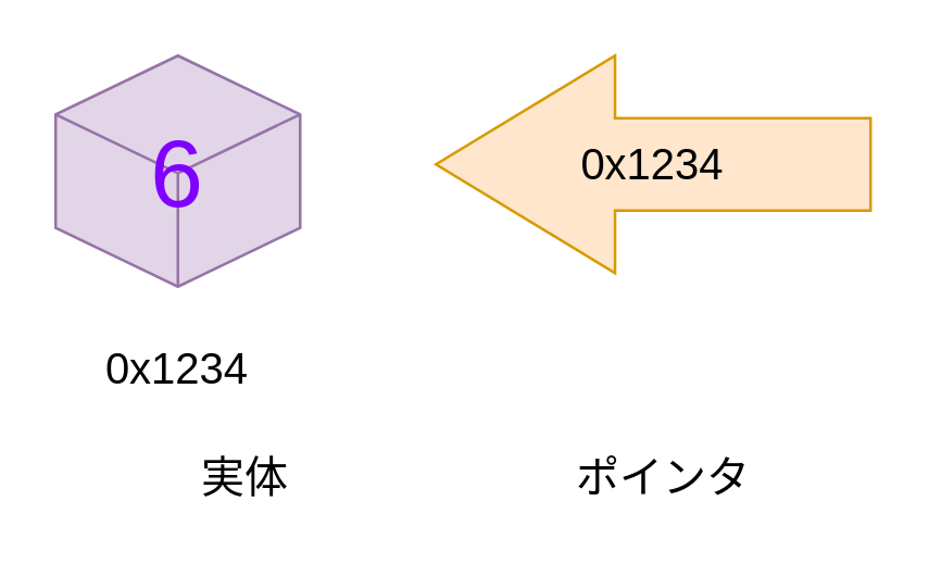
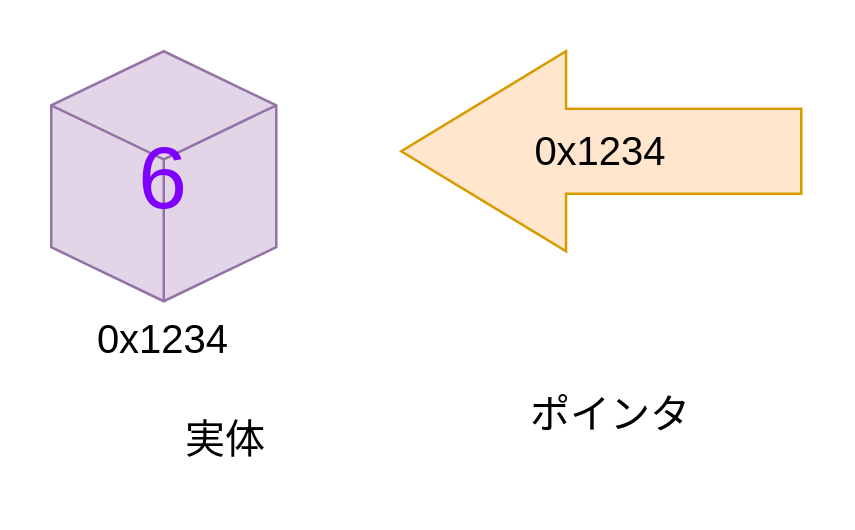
  <mxCell id="0" />
  <mxCell id="1" parent="0" />
- <mxCell id="2" value="&lt;font color=&quot;#7f00ff&quot; style=&quot;font-size: 35px;&quot;&gt;6&lt;/font&gt;" style="html=1;whiteSpace=wrap;shape=isoCube2;backgroundOutline=1;isoAngle=15;fillColor=#e1d5e7;strokeColor=#9673a6;" vertex="1" parent="1"><mxGeometry x="20" y="20" width="90" height="85" as="geometry" /></mxCell>
+ <mxCell id="2" value="&lt;font color=&quot;#7f00ff&quot; style=&quot;font-size: 35px;&quot;&gt;6&lt;/font&gt;" style="html=1;whiteSpace=wrap;shape=isoCube2;backgroundOutline=1;isoAngle=15;fillColor=#e1d5e7;strokeColor=#9673a6;" vertex="1" parent="1"><mxGeometry x="20" y="20" width="90" height="100" as="geometry" /></mxCell>
  <mxCell id="3" value="0x1234" style="text;html=1;strokeColor=none;fillColor=none;align=center;verticalAlign=middle;whiteSpace=wrap;rounded=0;fontSize=16;" vertex="1" parent="1"><mxGeometry x="35" y="120" width="60" height="30" as="geometry" /></mxCell>
  <mxCell id="4" value="0x1234" style="shape=singleArrow;direction=west;whiteSpace=wrap;html=1;arrowWidth=0.425;arrowSize=0.412;fillColor=#ffe6cc;strokeColor=#d79b00;fontSize=16;" vertex="1" parent="1"><mxGeometry x="160" y="20" width="160" height="80" as="geometry" /></mxCell>
  <mxCell id="5" value="実体" style="text;html=1;strokeColor=none;fillColor=none;align=center;verticalAlign=middle;whiteSpace=wrap;rounded=0;fontSize=16;" vertex="1" parent="1"><mxGeometry x="60" y="160" width="60" height="30" as="geometry" /></mxCell>
- <mxCell id="6" value="ポインタ" style="text;html=1;strokeColor=none;fillColor=none;align=center;verticalAlign=middle;whiteSpace=wrap;rounded=0;fontSize=16;" vertex="1" parent="1"><mxGeometry x="194" y="160" width="100" height="30" as="geometry" /></mxCell>
+ <mxCell id="6" value="ポインタ" style="text;html=1;strokeColor=none;fillColor=none;align=center;verticalAlign=middle;whiteSpace=wrap;rounded=0;fontSize=16;" vertex="1" parent="1"><mxGeometry x="194" y="150" width="100" height="30" as="geometry" /></mxCell>
